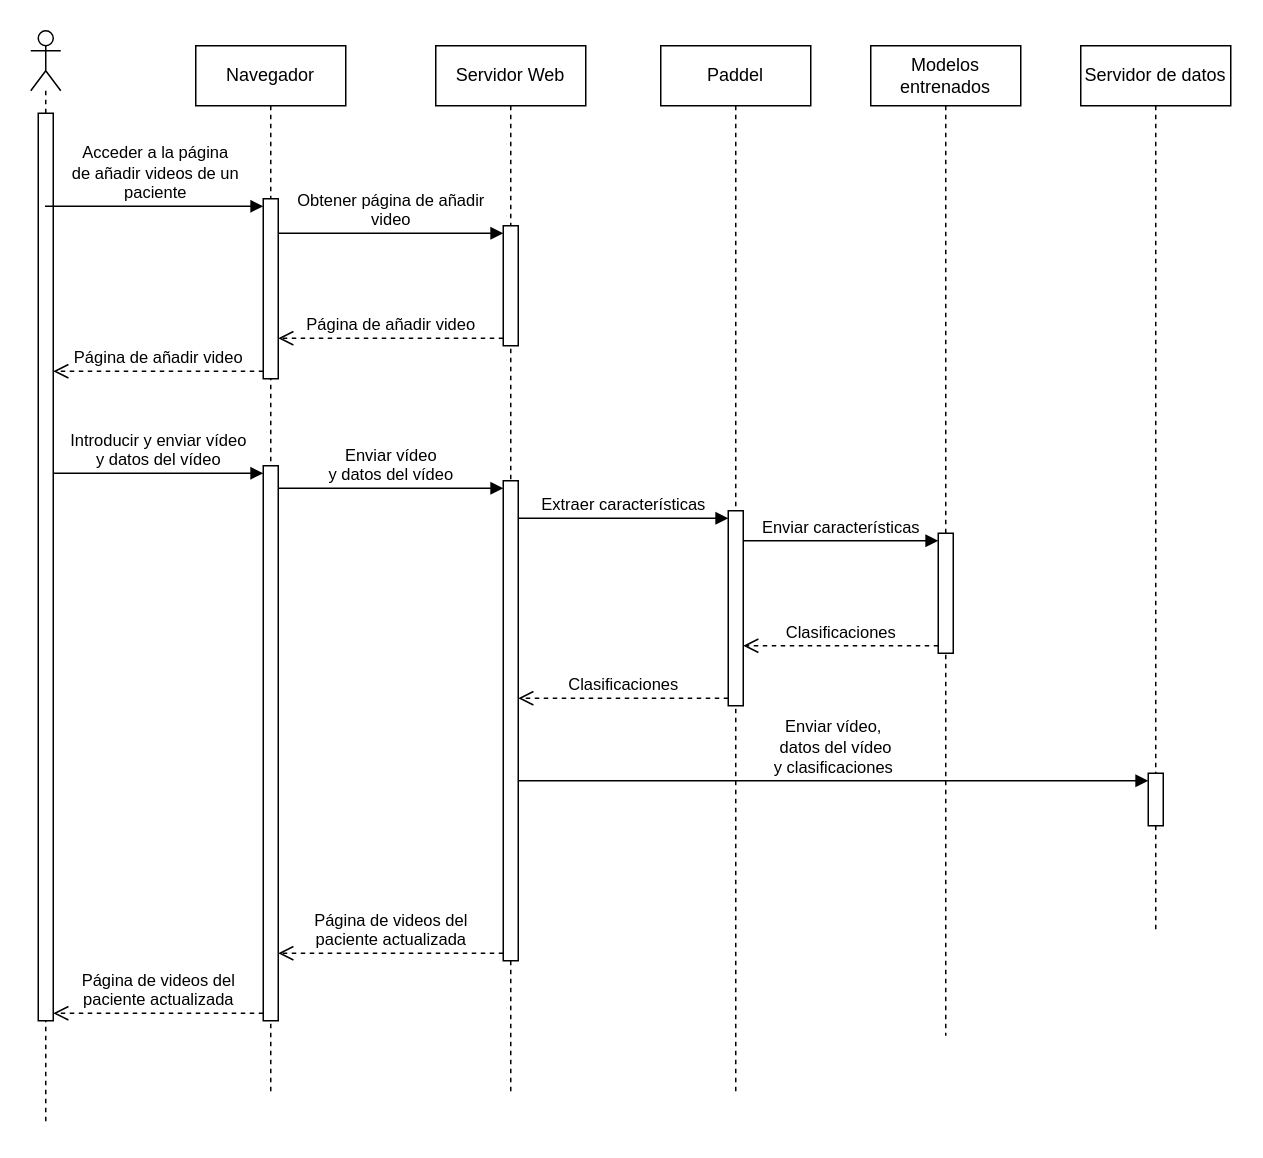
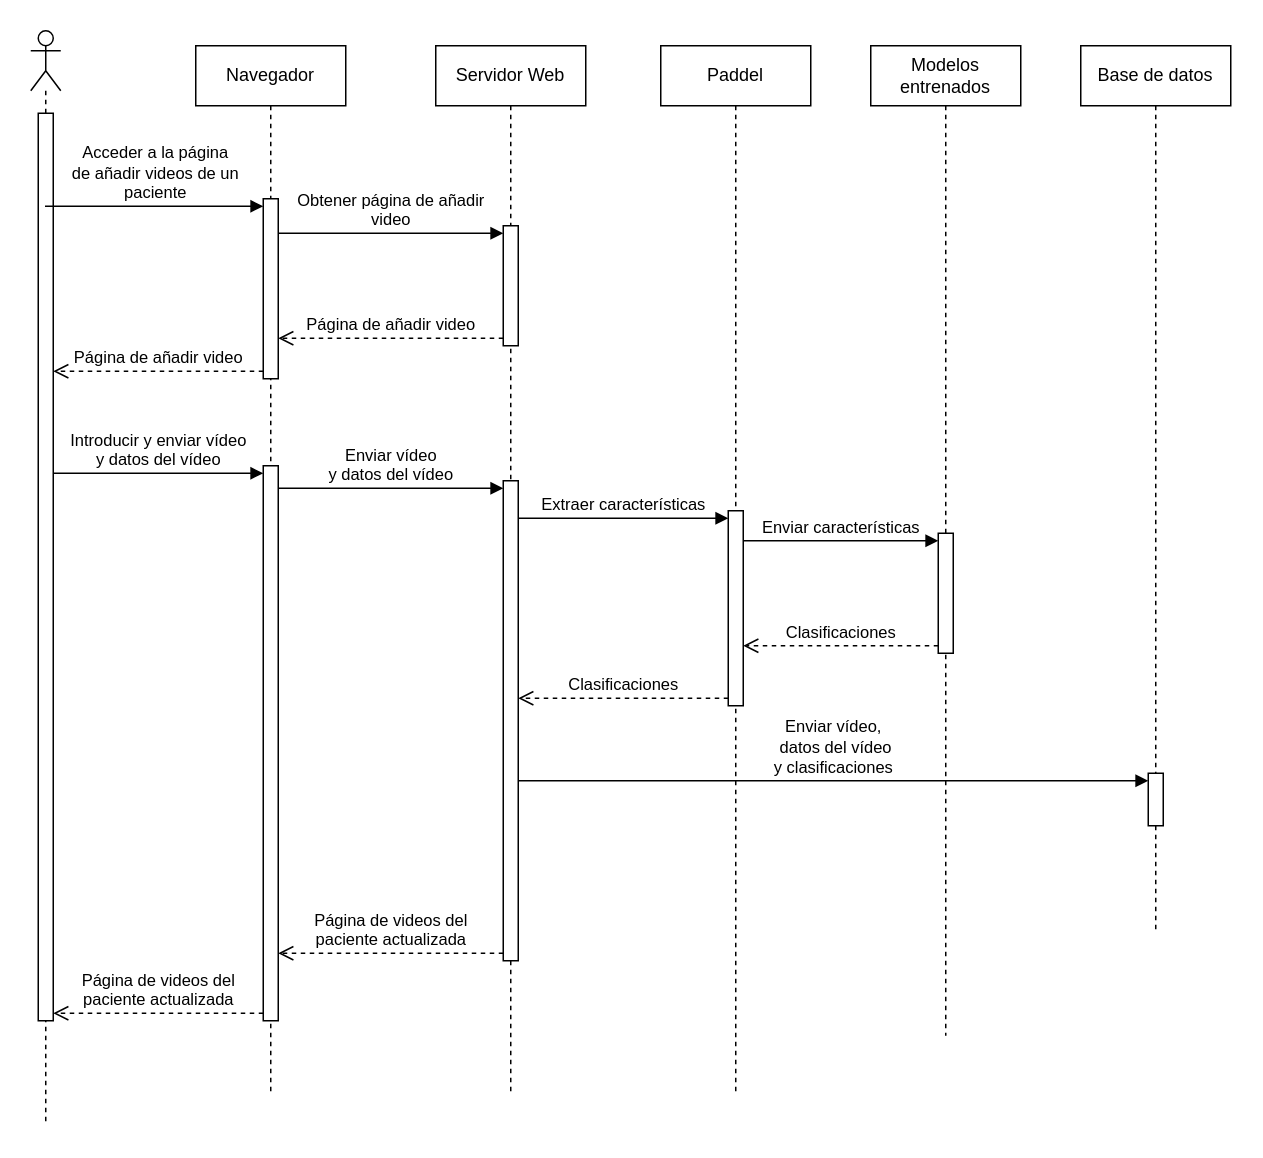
  <mxCell id="0" />
  <mxCell id="1" parent="0" />
  <mxCell id="2" value="Navegador" style="shape=umlLifeline;perimeter=lifelinePerimeter;whiteSpace=wrap;html=1;container=1;dropTarget=0;collapsible=0;recursiveResize=0;outlineConnect=0;portConstraint=eastwest;newEdgeStyle={&quot;curved&quot;:0,&quot;rounded&quot;:0};" vertex="1" parent="1"><mxGeometry x="130" y="30" width="100" height="700" as="geometry" /></mxCell>
  <mxCell id="3" value="" style="html=1;points=[[0,0,0,0,5],[0,1,0,0,-5],[1,0,0,0,5],[1,1,0,0,-5]];perimeter=orthogonalPerimeter;outlineConnect=0;targetShapes=umlLifeline;portConstraint=eastwest;newEdgeStyle={&quot;curved&quot;:0,&quot;rounded&quot;:0};" vertex="1" parent="2"><mxGeometry x="45" y="102" width="10" height="120" as="geometry" /></mxCell>
  <mxCell id="4" value="" style="html=1;points=[[0,0,0,0,5],[0,1,0,0,-5],[1,0,0,0,5],[1,1,0,0,-5]];perimeter=orthogonalPerimeter;outlineConnect=0;targetShapes=umlLifeline;portConstraint=eastwest;newEdgeStyle={&quot;curved&quot;:0,&quot;rounded&quot;:0};" vertex="1" parent="2"><mxGeometry x="45" y="280" width="10" height="370" as="geometry" /></mxCell>
  <mxCell id="5" value="Servidor Web" style="shape=umlLifeline;perimeter=lifelinePerimeter;whiteSpace=wrap;html=1;container=1;dropTarget=0;collapsible=0;recursiveResize=0;outlineConnect=0;portConstraint=eastwest;newEdgeStyle={&quot;curved&quot;:0,&quot;rounded&quot;:0};" vertex="1" parent="1"><mxGeometry x="290" y="30" width="100" height="700" as="geometry" /></mxCell>
  <mxCell id="6" value="" style="html=1;points=[[0,0,0,0,5],[0,1,0,0,-5],[1,0,0,0,5],[1,1,0,0,-5]];perimeter=orthogonalPerimeter;outlineConnect=0;targetShapes=umlLifeline;portConstraint=eastwest;newEdgeStyle={&quot;curved&quot;:0,&quot;rounded&quot;:0};" vertex="1" parent="5"><mxGeometry x="45" y="120" width="10" height="80" as="geometry" /></mxCell>
  <mxCell id="7" value="" style="html=1;points=[[0,0,0,0,5],[0,1,0,0,-5],[1,0,0,0,5],[1,1,0,0,-5]];perimeter=orthogonalPerimeter;outlineConnect=0;targetShapes=umlLifeline;portConstraint=eastwest;newEdgeStyle={&quot;curved&quot;:0,&quot;rounded&quot;:0};" vertex="1" parent="5"><mxGeometry x="45" y="290" width="10" height="320" as="geometry" /></mxCell>
  <mxCell id="8" value="Obtener página de añadir&lt;div&gt;video&lt;/div&gt;" style="html=1;verticalAlign=bottom;endArrow=block;curved=0;rounded=0;entryX=0;entryY=0;entryDx=0;entryDy=5;entryPerimeter=0;" edge="1" target="6" parent="1" source="3"><mxGeometry x="0.002" relative="1" as="geometry"><mxPoint x="200" y="195" as="sourcePoint" /><mxPoint x="320" y="165" as="targetPoint" /><mxPoint as="offset" /></mxGeometry></mxCell>
- <mxCell id="9" value="Servidor de datos" style="shape=umlLifeline;perimeter=lifelinePerimeter;whiteSpace=wrap;html=1;container=1;dropTarget=0;collapsible=0;recursiveResize=0;outlineConnect=0;portConstraint=eastwest;newEdgeStyle={&quot;curved&quot;:0,&quot;rounded&quot;:0};" vertex="1" parent="1"><mxGeometry x="720" y="30" width="100" height="590" as="geometry" /></mxCell>
+ <mxCell id="9" value="Base de datos" style="shape=umlLifeline;perimeter=lifelinePerimeter;whiteSpace=wrap;html=1;container=1;dropTarget=0;collapsible=0;recursiveResize=0;outlineConnect=0;portConstraint=eastwest;newEdgeStyle={&quot;curved&quot;:0,&quot;rounded&quot;:0};" vertex="1" parent="1"><mxGeometry x="720" y="30" width="100" height="590" as="geometry" /></mxCell>
  <mxCell id="10" value="" style="html=1;points=[[0,0,0,0,5],[0,1,0,0,-5],[1,0,0,0,5],[1,1,0,0,-5]];perimeter=orthogonalPerimeter;outlineConnect=0;targetShapes=umlLifeline;portConstraint=eastwest;newEdgeStyle={&quot;curved&quot;:0,&quot;rounded&quot;:0};" vertex="1" parent="9"><mxGeometry x="45" y="485" width="10" height="35" as="geometry" /></mxCell>
  <mxCell id="11" value="Paddel" style="shape=umlLifeline;perimeter=lifelinePerimeter;whiteSpace=wrap;html=1;container=1;dropTarget=0;collapsible=0;recursiveResize=0;outlineConnect=0;portConstraint=eastwest;newEdgeStyle={&quot;curved&quot;:0,&quot;rounded&quot;:0};" vertex="1" parent="1"><mxGeometry x="440" y="30" width="100" height="700" as="geometry" /></mxCell>
  <mxCell id="12" value="" style="html=1;points=[[0,0,0,0,5],[0,1,0,0,-5],[1,0,0,0,5],[1,1,0,0,-5]];perimeter=orthogonalPerimeter;outlineConnect=0;targetShapes=umlLifeline;portConstraint=eastwest;newEdgeStyle={&quot;curved&quot;:0,&quot;rounded&quot;:0};" vertex="1" parent="11"><mxGeometry x="45" y="310" width="10" height="130" as="geometry" /></mxCell>
  <mxCell id="13" value="Modelos entrenados" style="shape=umlLifeline;perimeter=lifelinePerimeter;whiteSpace=wrap;html=1;container=1;dropTarget=0;collapsible=0;recursiveResize=0;outlineConnect=0;portConstraint=eastwest;newEdgeStyle={&quot;curved&quot;:0,&quot;rounded&quot;:0};" vertex="1" parent="1"><mxGeometry x="580" y="30" width="100" height="660" as="geometry" /></mxCell>
  <mxCell id="14" value="" style="html=1;points=[[0,0,0,0,5],[0,1,0,0,-5],[1,0,0,0,5],[1,1,0,0,-5]];perimeter=orthogonalPerimeter;outlineConnect=0;targetShapes=umlLifeline;portConstraint=eastwest;newEdgeStyle={&quot;curved&quot;:0,&quot;rounded&quot;:0};" vertex="1" parent="13"><mxGeometry x="45" y="325" width="10" height="80" as="geometry" /></mxCell>
  <mxCell id="15" value="" style="shape=umlLifeline;perimeter=lifelinePerimeter;whiteSpace=wrap;html=1;container=1;dropTarget=0;collapsible=0;recursiveResize=0;outlineConnect=0;portConstraint=eastwest;newEdgeStyle={&quot;curved&quot;:0,&quot;rounded&quot;:0};participant=umlActor;" vertex="1" parent="1"><mxGeometry x="20" y="20" width="20" height="730" as="geometry" /></mxCell>
  <mxCell id="16" value="" style="html=1;points=[[0,0,0,0,5],[0,1,0,0,-5],[1,0,0,0,5],[1,1,0,0,-5]];perimeter=orthogonalPerimeter;outlineConnect=0;targetShapes=umlLifeline;portConstraint=eastwest;newEdgeStyle={&quot;curved&quot;:0,&quot;rounded&quot;:0};" vertex="1" parent="15"><mxGeometry x="5" y="55" width="10" height="605" as="geometry" /></mxCell>
  <mxCell id="17" value="Acceder a la página&lt;div&gt;de añadir videos de un&lt;/div&gt;&lt;div&gt;paciente&lt;/div&gt;" style="html=1;verticalAlign=bottom;endArrow=block;curved=0;rounded=0;entryX=0;entryY=0;entryDx=0;entryDy=5;entryPerimeter=0;" edge="1" parent="1" source="15" target="3"><mxGeometry relative="1" as="geometry"><mxPoint x="55" y="133" as="sourcePoint" /><mxPoint x="175" y="133" as="targetPoint" /></mxGeometry></mxCell>
  <mxCell id="18" value="Página de añadir video" style="html=1;verticalAlign=bottom;endArrow=open;dashed=1;endSize=8;curved=0;rounded=0;exitX=0;exitY=1;exitDx=0;exitDy=-5;exitPerimeter=0;" edge="1" parent="1" source="6" target="3"><mxGeometry relative="1" as="geometry"><mxPoint x="185" y="230" as="targetPoint" /><mxPoint x="335" y="230" as="sourcePoint" /></mxGeometry></mxCell>
  <mxCell id="19" value="Página de añadir video" style="html=1;verticalAlign=bottom;endArrow=open;dashed=1;endSize=8;curved=0;rounded=0;exitX=0;exitY=1;exitDx=0;exitDy=-5;exitPerimeter=0;" edge="1" parent="1" source="3" target="16"><mxGeometry relative="1" as="geometry"><mxPoint x="55" y="251" as="targetPoint" /><mxPoint x="175" y="251" as="sourcePoint" /></mxGeometry></mxCell>
  <mxCell id="20" value="Introducir y enviar vídeo&lt;div&gt;y datos del vídeo&lt;/div&gt;" style="html=1;verticalAlign=bottom;endArrow=block;curved=0;rounded=0;entryX=0;entryY=0;entryDx=0;entryDy=5;entryPerimeter=0;" edge="1" parent="1" source="16" target="4"><mxGeometry relative="1" as="geometry"><mxPoint x="30" y="295" as="sourcePoint" /><mxPoint x="175" y="295" as="targetPoint" /></mxGeometry></mxCell>
  <mxCell id="21" value="Enviar vídeo&lt;div&gt;y datos del vídeo&lt;/div&gt;" style="html=1;verticalAlign=bottom;endArrow=block;curved=0;rounded=0;entryX=0;entryY=0;entryDx=0;entryDy=5;entryPerimeter=0;" edge="1" parent="1" source="4" target="7"><mxGeometry relative="1" as="geometry"><mxPoint x="190" y="315" as="sourcePoint" /><mxPoint x="330" y="315" as="targetPoint" /></mxGeometry></mxCell>
  <mxCell id="22" value="Extraer características" style="html=1;verticalAlign=bottom;endArrow=block;curved=0;rounded=0;entryX=0;entryY=0;entryDx=0;entryDy=5;entryPerimeter=0;" edge="1" parent="1" source="7" target="12"><mxGeometry relative="1" as="geometry"><mxPoint x="430" y="354.17" as="sourcePoint" /><mxPoint x="580" y="354.17" as="targetPoint" /></mxGeometry></mxCell>
  <mxCell id="23" value="Enviar características" style="html=1;verticalAlign=bottom;endArrow=block;curved=0;rounded=0;entryX=0;entryY=0;entryDx=0;entryDy=5;entryPerimeter=0;" edge="1" parent="1" source="12" target="14"><mxGeometry relative="1" as="geometry"><mxPoint x="490" y="364.43" as="sourcePoint" /><mxPoint x="630" y="364.43" as="targetPoint" /></mxGeometry></mxCell>
  <mxCell id="24" value="Clasificaciones" style="html=1;verticalAlign=bottom;endArrow=open;dashed=1;endSize=8;curved=0;rounded=0;exitX=0;exitY=1;exitDx=0;exitDy=-5;exitPerimeter=0;" edge="1" parent="1" source="14" target="12"><mxGeometry relative="1" as="geometry"><mxPoint x="480" y="495" as="targetPoint" /><mxPoint x="630" y="495" as="sourcePoint" /></mxGeometry></mxCell>
  <mxCell id="25" value="Clasificaciones" style="html=1;verticalAlign=bottom;endArrow=open;dashed=1;endSize=8;curved=0;rounded=0;exitX=0;exitY=1;exitDx=0;exitDy=-5;exitPerimeter=0;" edge="1" parent="1" source="12" target="7"><mxGeometry relative="1" as="geometry"><mxPoint x="350" y="455" as="targetPoint" /><mxPoint x="480" y="455" as="sourcePoint" /></mxGeometry></mxCell>
  <mxCell id="26" value="Enviar vídeo,&lt;div&gt;&amp;nbsp;datos del vídeo&lt;/div&gt;&lt;div&gt;y clasificaciones&lt;/div&gt;" style="html=1;verticalAlign=bottom;endArrow=block;curved=0;rounded=0;entryX=0;entryY=0;entryDx=0;entryDy=5;entryPerimeter=0;" edge="1" parent="1" source="7" target="10"><mxGeometry relative="1" as="geometry"><mxPoint x="460" y="530" as="sourcePoint" /><mxPoint x="610" y="530" as="targetPoint" /></mxGeometry></mxCell>
  <mxCell id="27" value="Página de videos del&lt;div&gt;paciente actualizada&lt;/div&gt;" style="html=1;verticalAlign=bottom;endArrow=open;dashed=1;endSize=8;curved=0;rounded=0;exitX=0;exitY=1;exitDx=0;exitDy=-5;exitPerimeter=0;" edge="1" parent="1" source="7" target="4"><mxGeometry relative="1" as="geometry"><mxPoint x="180" y="630" as="targetPoint" /><mxPoint x="330" y="640" as="sourcePoint" /></mxGeometry></mxCell>
  <mxCell id="28" value="Página de videos del&lt;div&gt;paciente actualizada&lt;/div&gt;" style="html=1;verticalAlign=bottom;endArrow=open;dashed=1;endSize=8;curved=0;rounded=0;exitX=0;exitY=1;exitDx=0;exitDy=-5;exitPerimeter=0;entryX=1;entryY=1;entryDx=0;entryDy=-5;entryPerimeter=0;" edge="1" parent="1" source="4" target="16"><mxGeometry relative="1" as="geometry"><mxPoint x="40" y="680" as="targetPoint" /><mxPoint x="190" y="680" as="sourcePoint" /></mxGeometry></mxCell>
